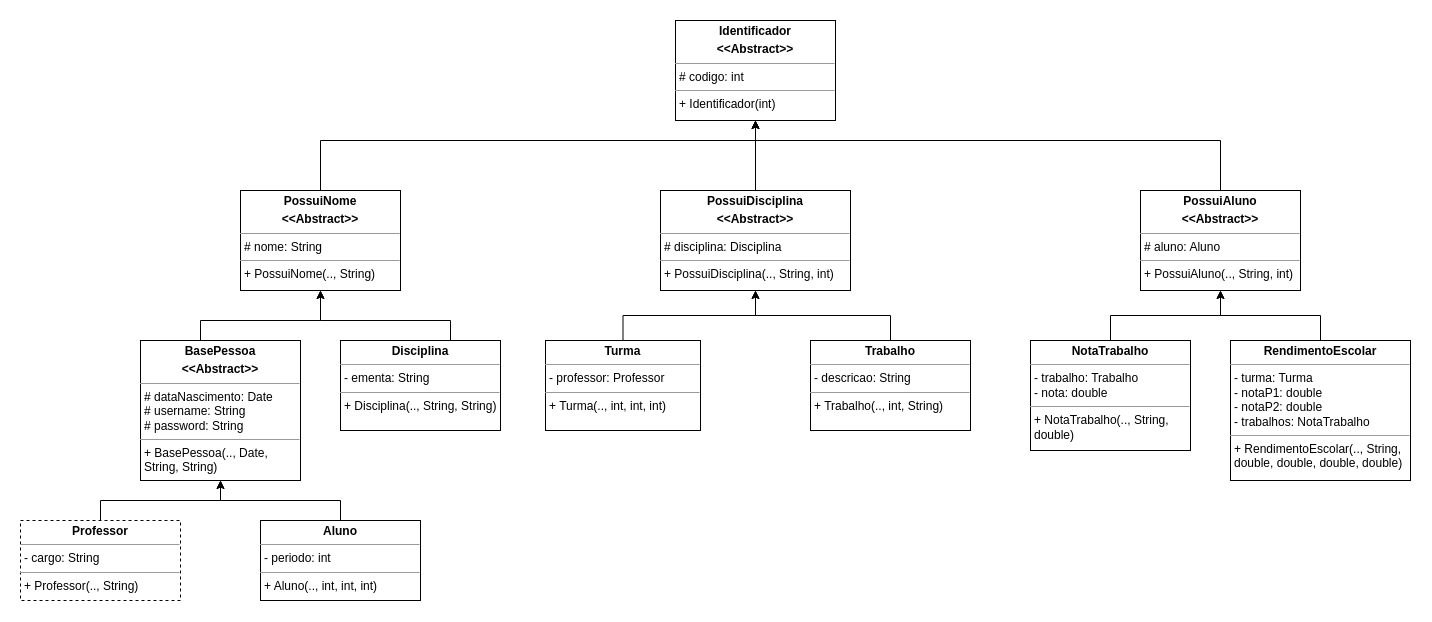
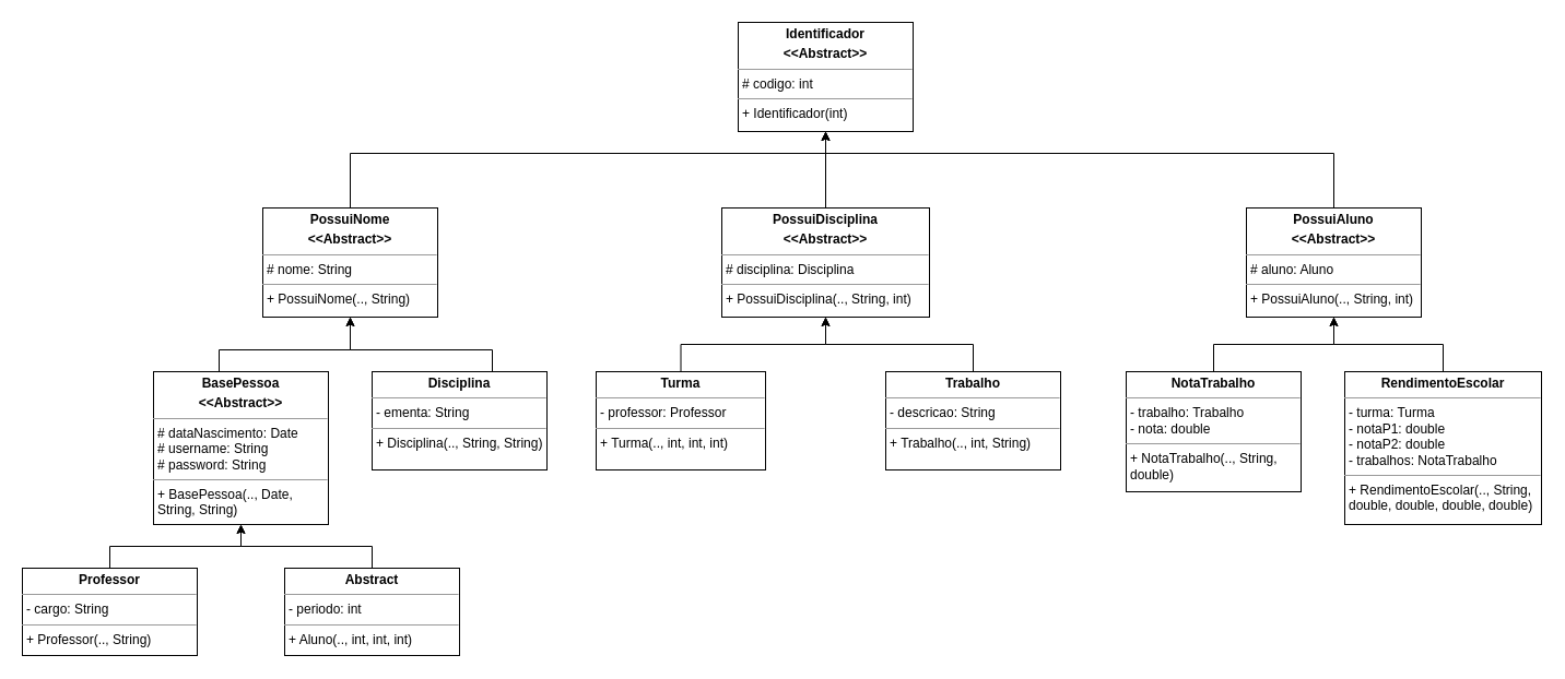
  <mxCell id="0" />
  <mxCell id="1" parent="0" />
  <mxCell id="2" style="edgeStyle=orthogonalEdgeStyle;rounded=0;orthogonalLoop=1;jettySize=auto;html=1;" parent="1" source="3" target="20" edge="1"><mxGeometry relative="1" as="geometry" /></mxCell>
- <mxCell id="3" value="&lt;p style=&quot;margin:0px;margin-top:4px;text-align:center;&quot;&gt;&lt;b&gt;Professor&lt;/b&gt;&lt;/p&gt;&lt;hr size=&quot;1&quot;&gt;&lt;p style=&quot;margin:0px;margin-left:4px;&quot;&gt;&lt;span style=&quot;background-color: initial;&quot;&gt;- cargo: String&lt;/span&gt;&lt;br&gt;&lt;/p&gt;&lt;hr size=&quot;1&quot;&gt;&lt;p style=&quot;margin:0px;margin-left:4px;&quot;&gt;+ Professor(.., String)&lt;/p&gt;" style="verticalAlign=top;align=left;overflow=fill;fontSize=12;fontFamily=Helvetica;html=1;whiteSpace=wrap;dashed=1;" parent="1" vertex="1"><mxGeometry x="20" y="520" width="160" height="80" as="geometry" /></mxCell>
+ <mxCell id="3" value="&lt;p style=&quot;margin:0px;margin-top:4px;text-align:center;&quot;&gt;&lt;b&gt;Professor&lt;/b&gt;&lt;/p&gt;&lt;hr size=&quot;1&quot;&gt;&lt;p style=&quot;margin:0px;margin-left:4px;&quot;&gt;&lt;span style=&quot;background-color: initial;&quot;&gt;- cargo: String&lt;/span&gt;&lt;br&gt;&lt;/p&gt;&lt;hr size=&quot;1&quot;&gt;&lt;p style=&quot;margin:0px;margin-left:4px;&quot;&gt;+ Professor(.., String)&lt;/p&gt;" style="verticalAlign=top;align=left;overflow=fill;fontSize=12;fontFamily=Helvetica;html=1;whiteSpace=wrap;" parent="1" vertex="1"><mxGeometry x="20" y="520" width="160" height="80" as="geometry" /></mxCell>
  <mxCell id="4" style="edgeStyle=orthogonalEdgeStyle;rounded=0;orthogonalLoop=1;jettySize=auto;html=1;" parent="1" source="5" target="18" edge="1"><mxGeometry relative="1" as="geometry"><Array as="points"><mxPoint x="450" y="320" /><mxPoint x="320" y="320" /></Array></mxGeometry></mxCell>
  <mxCell id="5" value="&lt;p style=&quot;margin:0px;margin-top:4px;text-align:center;&quot;&gt;&lt;b&gt;Disciplina&lt;/b&gt;&lt;/p&gt;&lt;hr size=&quot;1&quot;&gt;&lt;p style=&quot;margin:0px;margin-left:4px;&quot;&gt;&lt;span style=&quot;background-color: initial;&quot;&gt;- ementa: String&lt;/span&gt;&lt;br&gt;&lt;/p&gt;&lt;hr size=&quot;1&quot;&gt;&lt;p style=&quot;margin:0px;margin-left:4px;&quot;&gt;+ Disciplina(.., String, String)&lt;/p&gt;" style="verticalAlign=top;align=left;overflow=fill;fontSize=12;fontFamily=Helvetica;html=1;whiteSpace=wrap;" parent="1" vertex="1"><mxGeometry x="340" y="340" width="160" height="90" as="geometry" /></mxCell>
  <mxCell id="6" style="edgeStyle=orthogonalEdgeStyle;rounded=0;orthogonalLoop=1;jettySize=auto;html=1;" parent="1" source="7" target="22" edge="1"><mxGeometry relative="1" as="geometry" /></mxCell>
  <mxCell id="7" value="&lt;p style=&quot;margin:0px;margin-top:4px;text-align:center;&quot;&gt;&lt;b&gt;Turma&lt;/b&gt;&lt;/p&gt;&lt;hr size=&quot;1&quot;&gt;&lt;p style=&quot;margin:0px;margin-left:4px;&quot;&gt;&lt;span style=&quot;background-color: initial;&quot;&gt;- professor: Professor&lt;/span&gt;&lt;br&gt;&lt;/p&gt;&lt;hr size=&quot;1&quot;&gt;&lt;p style=&quot;margin:0px;margin-left:4px;&quot;&gt;+ Turma(.., int, int, int)&lt;/p&gt;" style="verticalAlign=top;align=left;overflow=fill;fontSize=12;fontFamily=Helvetica;html=1;whiteSpace=wrap;" parent="1" vertex="1"><mxGeometry x="545" y="340" width="155" height="90" as="geometry" /></mxCell>
  <mxCell id="8" style="edgeStyle=orthogonalEdgeStyle;rounded=0;orthogonalLoop=1;jettySize=auto;html=1;" parent="1" source="9" target="20" edge="1"><mxGeometry relative="1" as="geometry" /></mxCell>
- <mxCell id="9" value="&lt;p style=&quot;margin:0px;margin-top:4px;text-align:center;&quot;&gt;&lt;b&gt;Aluno&lt;/b&gt;&lt;/p&gt;&lt;hr size=&quot;1&quot;&gt;&lt;p style=&quot;margin:0px;margin-left:4px;&quot;&gt;&lt;span style=&quot;background-color: initial;&quot;&gt;- periodo: int&lt;/span&gt;&lt;/p&gt;&lt;hr size=&quot;1&quot;&gt;&lt;p style=&quot;margin:0px;margin-left:4px;&quot;&gt;+ Aluno(.., int, int, int)&lt;/p&gt;" style="verticalAlign=top;align=left;overflow=fill;fontSize=12;fontFamily=Helvetica;html=1;whiteSpace=wrap;" parent="1" vertex="1"><mxGeometry x="260" y="520" width="160" height="80" as="geometry" /></mxCell>
+ <mxCell id="9" value="&lt;p style=&quot;margin:0px;margin-top:4px;text-align:center;&quot;&gt;&lt;b&gt;Abstract&lt;/b&gt;&lt;/p&gt;&lt;hr size=&quot;1&quot;&gt;&lt;p style=&quot;margin:0px;margin-left:4px;&quot;&gt;&lt;span style=&quot;background-color: initial;&quot;&gt;- periodo: int&lt;/span&gt;&lt;/p&gt;&lt;hr size=&quot;1&quot;&gt;&lt;p style=&quot;margin:0px;margin-left:4px;&quot;&gt;+ Aluno(.., int, int, int)&lt;/p&gt;" style="verticalAlign=top;align=left;overflow=fill;fontSize=12;fontFamily=Helvetica;html=1;whiteSpace=wrap;" parent="1" vertex="1"><mxGeometry x="260" y="520" width="160" height="80" as="geometry" /></mxCell>
  <mxCell id="10" style="edgeStyle=orthogonalEdgeStyle;rounded=0;orthogonalLoop=1;jettySize=auto;html=1;" parent="1" source="11" target="22" edge="1"><mxGeometry relative="1" as="geometry" /></mxCell>
  <mxCell id="11" value="&lt;p style=&quot;margin:0px;margin-top:4px;text-align:center;&quot;&gt;&lt;b&gt;Trabalho&lt;/b&gt;&lt;/p&gt;&lt;hr size=&quot;1&quot;&gt;&lt;p style=&quot;margin:0px;margin-left:4px;&quot;&gt;&lt;span style=&quot;background-color: initial;&quot;&gt;- descricao: String&lt;/span&gt;&lt;br&gt;&lt;/p&gt;&lt;hr size=&quot;1&quot;&gt;&lt;p style=&quot;margin:0px;margin-left:4px;&quot;&gt;+ Trabalho(.., int, String)&lt;/p&gt;" style="verticalAlign=top;align=left;overflow=fill;fontSize=12;fontFamily=Helvetica;html=1;whiteSpace=wrap;" parent="1" vertex="1"><mxGeometry x="810" y="340" width="160" height="90" as="geometry" /></mxCell>
  <mxCell id="12" style="edgeStyle=orthogonalEdgeStyle;rounded=0;orthogonalLoop=1;jettySize=auto;html=1;" parent="1" source="13" target="24" edge="1"><mxGeometry relative="1" as="geometry" /></mxCell>
  <mxCell id="13" value="&lt;p style=&quot;margin:0px;margin-top:4px;text-align:center;&quot;&gt;&lt;b&gt;NotaTrabalho&lt;/b&gt;&lt;/p&gt;&lt;hr size=&quot;1&quot;&gt;&lt;p style=&quot;margin:0px;margin-left:4px;&quot;&gt;&lt;span style=&quot;background-color: initial;&quot;&gt;- trabalho: Trabalho&lt;/span&gt;&lt;br&gt;&lt;/p&gt;&lt;p style=&quot;margin:0px;margin-left:4px;&quot;&gt;- nota: double&lt;/p&gt;&lt;hr size=&quot;1&quot;&gt;&lt;p style=&quot;margin:0px;margin-left:4px;&quot;&gt;+ NotaTrabalho(.., String, double)&lt;/p&gt;" style="verticalAlign=top;align=left;overflow=fill;fontSize=12;fontFamily=Helvetica;html=1;whiteSpace=wrap;" parent="1" vertex="1"><mxGeometry x="1030" y="340" width="160" height="110" as="geometry" /></mxCell>
  <mxCell id="14" style="edgeStyle=orthogonalEdgeStyle;rounded=0;orthogonalLoop=1;jettySize=auto;html=1;" parent="1" source="15" target="24" edge="1"><mxGeometry relative="1" as="geometry" /></mxCell>
  <mxCell id="15" value="&lt;p style=&quot;margin:0px;margin-top:4px;text-align:center;&quot;&gt;&lt;b&gt;RendimentoEscolar&lt;/b&gt;&lt;/p&gt;&lt;hr size=&quot;1&quot;&gt;&lt;p style=&quot;margin:0px;margin-left:4px;&quot;&gt;&lt;span style=&quot;background-color: initial;&quot;&gt;- turma: Turma&lt;/span&gt;&lt;br&gt;&lt;/p&gt;&lt;p style=&quot;margin:0px;margin-left:4px;&quot;&gt;- notaP1: double&lt;/p&gt;&lt;p style=&quot;margin:0px;margin-left:4px;&quot;&gt;- notaP2: double&lt;/p&gt;&lt;p style=&quot;margin:0px;margin-left:4px;&quot;&gt;- trabalhos: NotaTrabalho&lt;/p&gt;&lt;hr size=&quot;1&quot;&gt;&lt;p style=&quot;margin:0px;margin-left:4px;&quot;&gt;+ RendimentoEscolar(.., String, double, double, double, double)&lt;/p&gt;" style="verticalAlign=top;align=left;overflow=fill;fontSize=12;fontFamily=Helvetica;html=1;whiteSpace=wrap;" parent="1" vertex="1"><mxGeometry x="1230" y="340" width="180" height="140" as="geometry" /></mxCell>
  <mxCell id="16" value="&lt;p style=&quot;margin:0px;margin-top:4px;text-align:center;&quot;&gt;&lt;b&gt;Identificador&lt;/b&gt;&lt;/p&gt;&lt;p style=&quot;margin:0px;margin-top:4px;text-align:center;&quot;&gt;&lt;b&gt;&amp;lt;&amp;lt;Abstract&amp;gt;&amp;gt;&lt;/b&gt;&lt;/p&gt;&lt;hr size=&quot;1&quot;&gt;&lt;p style=&quot;margin:0px;margin-left:4px;&quot;&gt;# codigo: int&lt;/p&gt;&lt;hr size=&quot;1&quot;&gt;&lt;p style=&quot;margin:0px;margin-left:4px;&quot;&gt;+ Identificador(int)&lt;/p&gt;" style="verticalAlign=top;align=left;overflow=fill;fontSize=12;fontFamily=Helvetica;html=1;whiteSpace=wrap;" parent="1" vertex="1"><mxGeometry x="675" width="160" height="100" as="geometry" y="20" /></mxCell>
  <mxCell id="17" style="edgeStyle=orthogonalEdgeStyle;rounded=0;orthogonalLoop=1;jettySize=auto;html=1;" parent="1" source="18" target="16" edge="1"><mxGeometry relative="1" as="geometry"><Array as="points"><mxPoint x="320" y="140" /><mxPoint x="755" y="140" /></Array></mxGeometry></mxCell>
  <mxCell id="18" value="&lt;p style=&quot;margin:0px;margin-top:4px;text-align:center;&quot;&gt;&lt;b&gt;PossuiNome&lt;/b&gt;&lt;/p&gt;&lt;p style=&quot;margin:0px;margin-top:4px;text-align:center;&quot;&gt;&lt;b&gt;&amp;lt;&amp;lt;Abstract&amp;gt;&amp;gt;&lt;/b&gt;&lt;/p&gt;&lt;hr size=&quot;1&quot;&gt;&lt;p style=&quot;margin:0px;margin-left:4px;&quot;&gt;# nome: String&lt;/p&gt;&lt;hr size=&quot;1&quot;&gt;&lt;p style=&quot;margin:0px;margin-left:4px;&quot;&gt;+ PossuiNome(.., String)&lt;/p&gt;" style="verticalAlign=top;align=left;overflow=fill;fontSize=12;fontFamily=Helvetica;html=1;whiteSpace=wrap;" parent="1" vertex="1"><mxGeometry x="240" y="190" width="160" height="100" as="geometry" /></mxCell>
  <mxCell id="19" style="edgeStyle=orthogonalEdgeStyle;rounded=0;orthogonalLoop=1;jettySize=auto;html=1;" parent="1" source="20" target="18" edge="1"><mxGeometry relative="1" as="geometry"><Array as="points"><mxPoint x="200" y="320" /><mxPoint x="320" y="320" /></Array></mxGeometry></mxCell>
  <mxCell id="20" value="&lt;p style=&quot;margin:0px;margin-top:4px;text-align:center;&quot;&gt;&lt;b&gt;BasePessoa&lt;/b&gt;&lt;/p&gt;&lt;p style=&quot;margin:0px;margin-top:4px;text-align:center;&quot;&gt;&lt;b&gt;&amp;lt;&amp;lt;Abstract&amp;gt;&amp;gt;&lt;/b&gt;&lt;/p&gt;&lt;hr size=&quot;1&quot;&gt;&lt;p style=&quot;margin:0px;margin-left:4px;&quot;&gt;# dataNascimento: Date&lt;/p&gt;&lt;p style=&quot;margin:0px;margin-left:4px;&quot;&gt;# username: String&lt;/p&gt;&lt;p style=&quot;margin:0px;margin-left:4px;&quot;&gt;# password: String&lt;/p&gt;&lt;hr size=&quot;1&quot;&gt;&lt;p style=&quot;margin:0px;margin-left:4px;&quot;&gt;+ BasePessoa(.., Date, String, String)&lt;/p&gt;" style="verticalAlign=top;align=left;overflow=fill;fontSize=12;fontFamily=Helvetica;html=1;whiteSpace=wrap;" parent="1" vertex="1"><mxGeometry x="140" y="340" width="160" height="140" as="geometry" /></mxCell>
  <mxCell id="21" style="edgeStyle=orthogonalEdgeStyle;rounded=0;orthogonalLoop=1;jettySize=auto;html=1;" parent="1" source="22" target="16" edge="1"><mxGeometry relative="1" as="geometry"><Array as="points"><mxPoint x="755" y="130" /><mxPoint x="755" y="130" /></Array></mxGeometry></mxCell>
  <mxCell id="22" value="&lt;p style=&quot;margin:0px;margin-top:4px;text-align:center;&quot;&gt;&lt;b&gt;PossuiDisciplina&lt;/b&gt;&lt;/p&gt;&lt;p style=&quot;margin:0px;margin-top:4px;text-align:center;&quot;&gt;&lt;b&gt;&amp;lt;&amp;lt;Abstract&amp;gt;&amp;gt;&lt;/b&gt;&lt;/p&gt;&lt;hr size=&quot;1&quot;&gt;&lt;p style=&quot;margin:0px;margin-left:4px;&quot;&gt;# disciplina: Disciplina&lt;/p&gt;&lt;hr size=&quot;1&quot;&gt;&lt;p style=&quot;margin:0px;margin-left:4px;&quot;&gt;+ PossuiDisciplina(.., String, int)&lt;/p&gt;" style="verticalAlign=top;align=left;overflow=fill;fontSize=12;fontFamily=Helvetica;html=1;whiteSpace=wrap;" parent="1" vertex="1"><mxGeometry x="660" y="190" width="190" height="100" as="geometry" /></mxCell>
  <mxCell id="23" style="edgeStyle=orthogonalEdgeStyle;rounded=0;orthogonalLoop=1;jettySize=auto;html=1;" parent="1" source="24" target="16" edge="1"><mxGeometry relative="1" as="geometry"><Array as="points"><mxPoint x="1220" y="140" /><mxPoint x="755" y="140" /></Array></mxGeometry></mxCell>
  <mxCell id="24" value="&lt;p style=&quot;margin:0px;margin-top:4px;text-align:center;&quot;&gt;&lt;b&gt;PossuiAluno&lt;/b&gt;&lt;/p&gt;&lt;p style=&quot;margin:0px;margin-top:4px;text-align:center;&quot;&gt;&lt;b&gt;&amp;lt;&amp;lt;Abstract&amp;gt;&amp;gt;&lt;/b&gt;&lt;/p&gt;&lt;hr size=&quot;1&quot;&gt;&lt;p style=&quot;margin:0px;margin-left:4px;&quot;&gt;# aluno: Aluno&lt;/p&gt;&lt;hr size=&quot;1&quot;&gt;&lt;p style=&quot;margin:0px;margin-left:4px;&quot;&gt;+ PossuiAluno(.., String, int)&lt;/p&gt;" style="verticalAlign=top;align=left;overflow=fill;fontSize=12;fontFamily=Helvetica;html=1;whiteSpace=wrap;" parent="1" vertex="1"><mxGeometry x="1140" y="190" width="160" height="100" as="geometry" /></mxCell>
